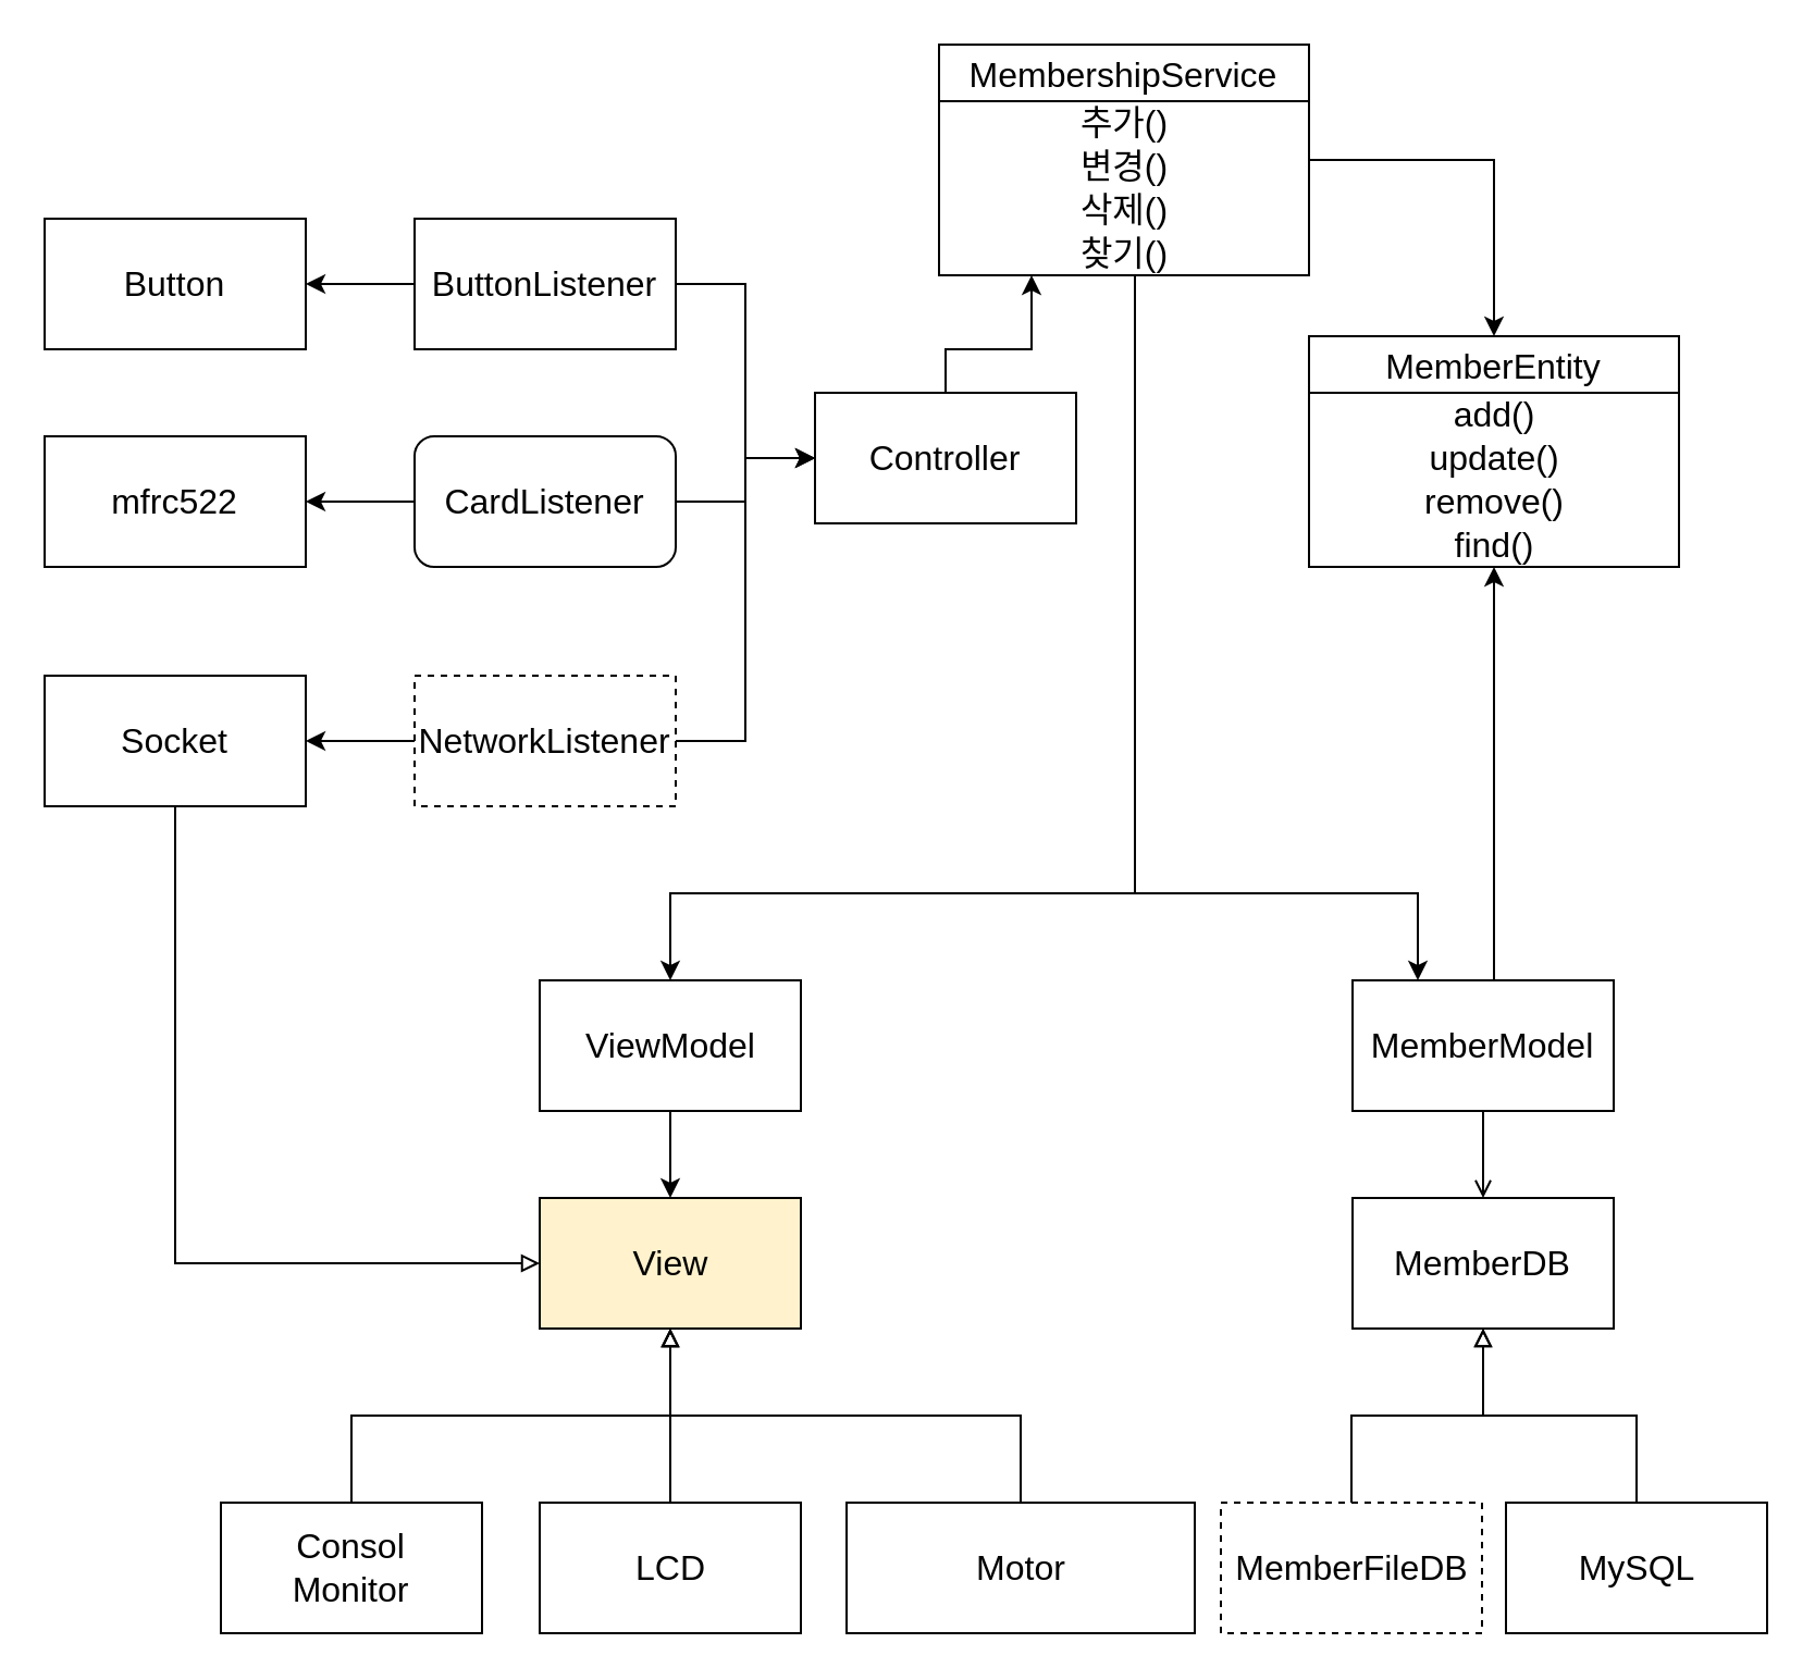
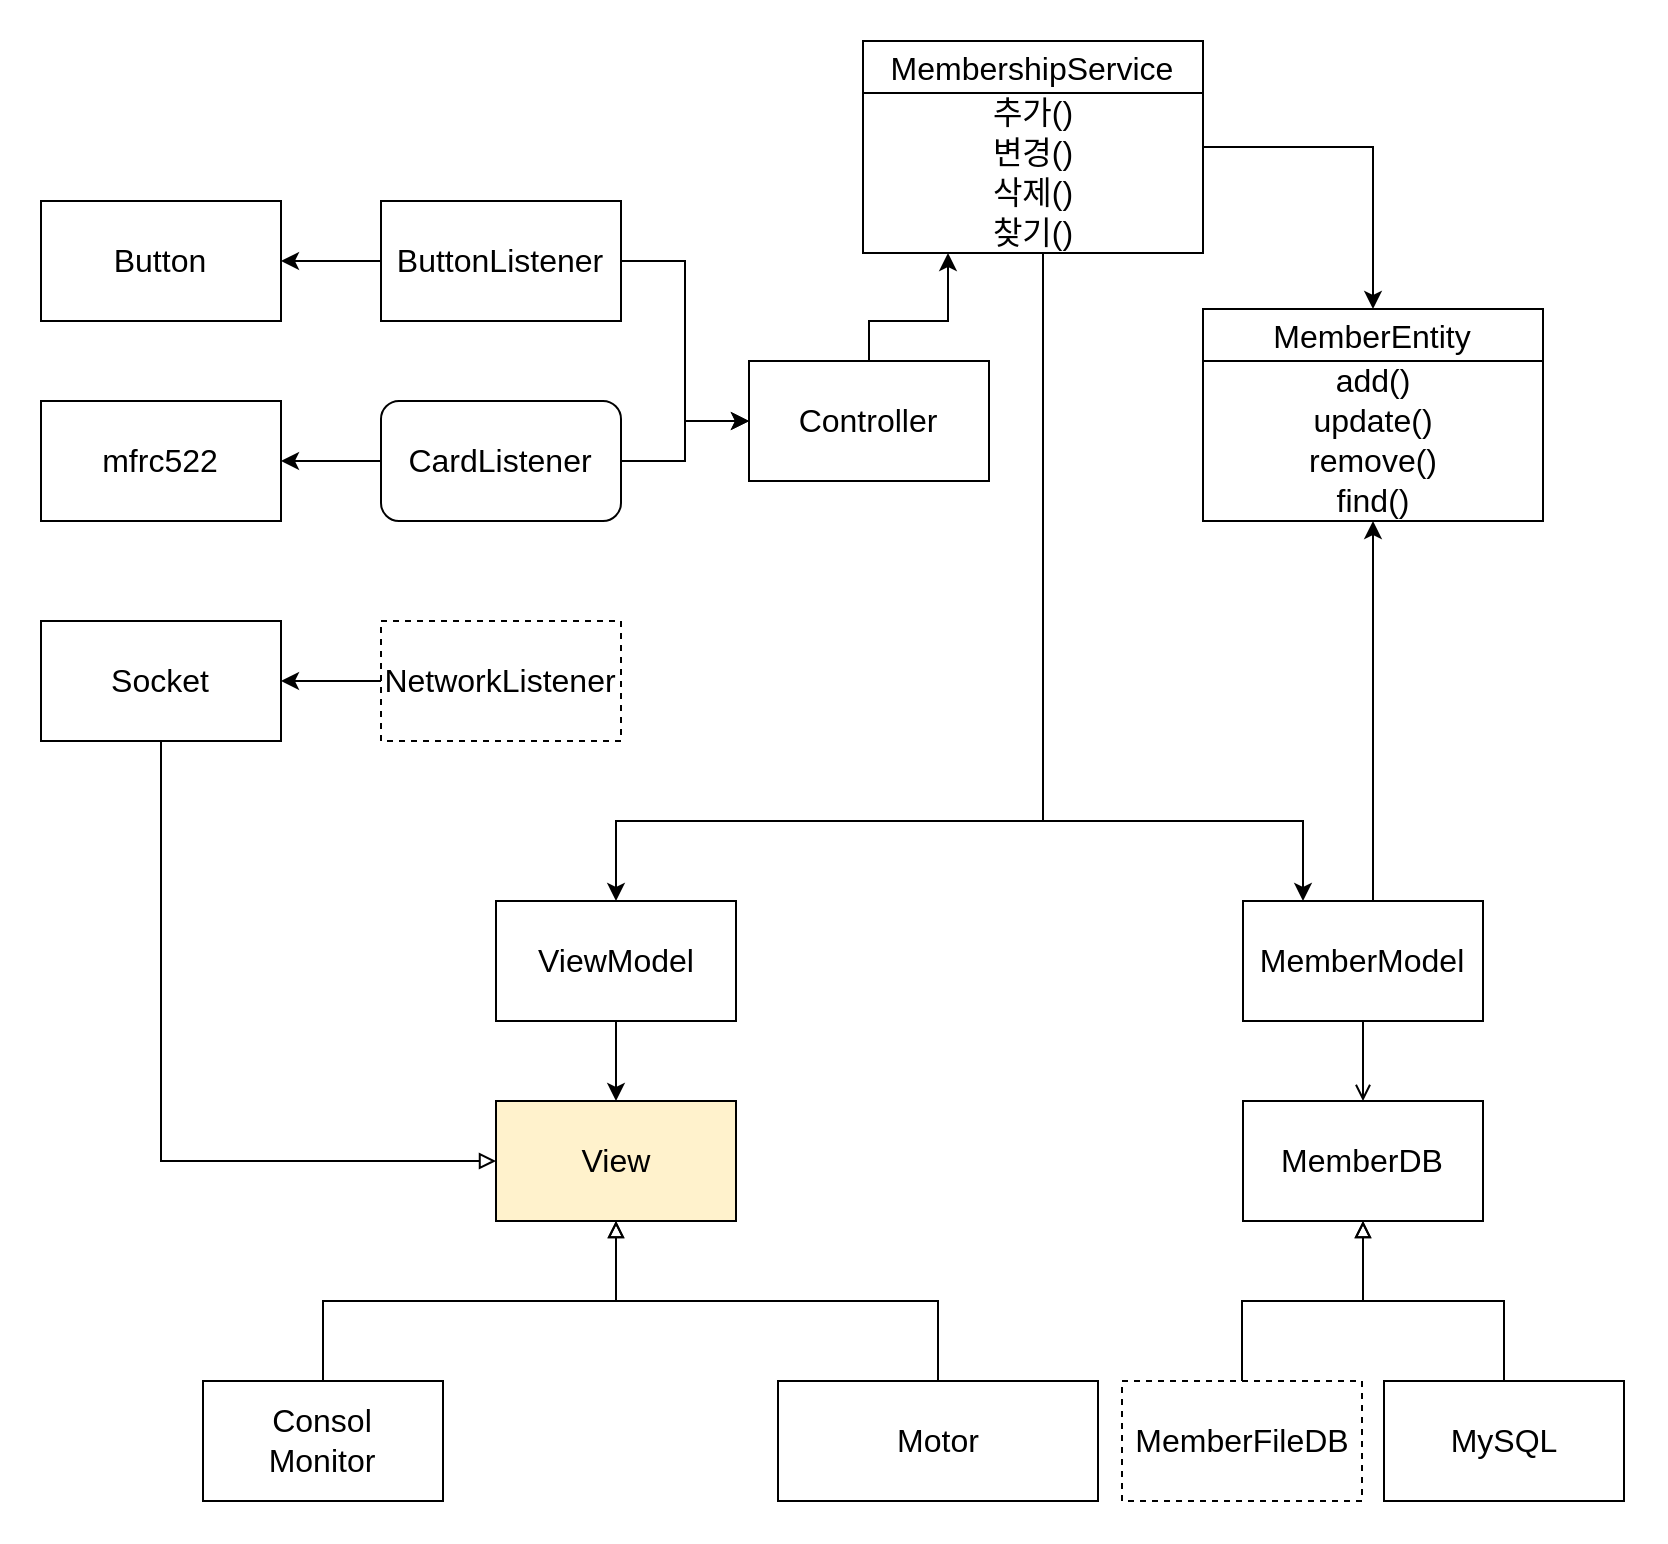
  <mxCell id="0" />
  <mxCell id="1" parent="0" />
  <mxCell id="2" style="edgeStyle=none;html=1;exitX=0;exitY=0.5;exitDx=0;exitDy=0;entryX=1;entryY=0.5;entryDx=0;entryDy=0;fontSize=16;" parent="1" source="4" target="14" edge="1"><mxGeometry relative="1" as="geometry" /></mxCell>
  <mxCell id="3" style="edgeStyle=orthogonalEdgeStyle;rounded=0;html=1;exitX=1;exitY=0.5;exitDx=0;exitDy=0;entryX=0;entryY=0.5;entryDx=0;entryDy=0;fontSize=16;" parent="1" source="4" target="6" edge="1"><mxGeometry relative="1" as="geometry" /></mxCell>
  <mxCell id="4" value="CardListener" style="whiteSpace=wrap;html=1;fontSize=16;rounded=1;" parent="1" vertex="1"><mxGeometry x="190" y="200" width="120" height="60" as="geometry" /></mxCell>
  <mxCell id="5" style="edgeStyle=orthogonalEdgeStyle;rounded=0;html=1;exitX=0.5;exitY=0;exitDx=0;exitDy=0;entryX=0.25;entryY=1;entryDx=0;entryDy=0;fontSize=16;" parent="1" source="6" target="24" edge="1"><mxGeometry relative="1" as="geometry"><mxPoint x="468.74" y="89.02" as="targetPoint" /><Array as="points"><mxPoint x="434" y="160" /><mxPoint x="474" y="160" /></Array></mxGeometry></mxCell>
  <mxCell id="6" value="Controller" style="whiteSpace=wrap;html=1;fontSize=16;" parent="1" vertex="1"><mxGeometry x="374" y="180" width="120" height="60" as="geometry" /></mxCell>
  <mxCell id="7" style="edgeStyle=orthogonalEdgeStyle;rounded=0;html=1;exitX=0.5;exitY=1;exitDx=0;exitDy=0;entryX=0.5;entryY=0;entryDx=0;entryDy=0;fontSize=16;" edge="1" parent="1" source="8" target="34"><mxGeometry relative="1" as="geometry" /></mxCell>
  <mxCell id="8" value="ViewModel" style="whiteSpace=wrap;html=1;fontSize=16;" parent="1" vertex="1"><mxGeometry x="247.5" y="450" width="120" height="60" as="geometry" /></mxCell>
  <mxCell id="9" style="edgeStyle=orthogonalEdgeStyle;rounded=0;html=1;exitX=0.75;exitY=0;exitDx=0;exitDy=0;entryX=0.5;entryY=1;entryDx=0;entryDy=0;fontSize=16;" edge="1" parent="1" source="11" target="29"><mxGeometry relative="1" as="geometry"><Array as="points"><mxPoint x="686" y="450" /></Array></mxGeometry></mxCell>
  <mxCell id="10" style="edgeStyle=orthogonalEdgeStyle;rounded=0;html=1;exitX=0.5;exitY=1;exitDx=0;exitDy=0;entryX=0.5;entryY=0;entryDx=0;entryDy=0;fontSize=16;endArrow=open;" edge="1" parent="1" source="11" target="35"><mxGeometry relative="1" as="geometry" /></mxCell>
  <mxCell id="11" value="MemberModel" style="whiteSpace=wrap;html=1;fontSize=16;" parent="1" vertex="1"><mxGeometry x="621" y="450" width="120" height="60" as="geometry" /></mxCell>
  <mxCell id="12" style="edgeStyle=orthogonalEdgeStyle;rounded=0;html=1;exitX=0.5;exitY=0;exitDx=0;exitDy=0;entryX=0.5;entryY=1;entryDx=0;entryDy=0;fontSize=16;endArrow=block;endFill=0;" edge="1" parent="1" source="13" target="35"><mxGeometry relative="1" as="geometry" /></mxCell>
  <mxCell id="13" value="MemberFileDB" style="whiteSpace=wrap;html=1;fontSize=16;dashed=1;" parent="1" vertex="1"><mxGeometry x="560.5" y="690" width="120" height="60" as="geometry" /></mxCell>
  <mxCell id="14" value="mfrc522" style="whiteSpace=wrap;html=1;fontSize=16;" parent="1" vertex="1"><mxGeometry x="20" y="200" width="120" height="60" as="geometry" /></mxCell>
- <mxCell id="15" style="edgeStyle=orthogonalEdgeStyle;rounded=0;html=1;exitX=0.5;exitY=0;exitDx=0;exitDy=0;entryX=0.5;entryY=1;entryDx=0;entryDy=0;fontSize=16;endArrow=block;endFill=0;" edge="1" parent="1" source="16" target="34"><mxGeometry relative="1" as="geometry" /></mxCell>
- <mxCell id="16" value="LCD" style="whiteSpace=wrap;html=1;fontSize=16;" parent="1" vertex="1"><mxGeometry x="247.5" y="690" width="120" height="60" as="geometry" /></mxCell>
  <mxCell id="17" value="Button" style="whiteSpace=wrap;html=1;fontSize=16;" parent="1" vertex="1"><mxGeometry x="20" y="100" width="120" height="60" as="geometry" /></mxCell>
  <mxCell id="18" style="edgeStyle=none;html=1;exitX=0;exitY=0.5;exitDx=0;exitDy=0;entryX=1;entryY=0.5;entryDx=0;entryDy=0;fontSize=16;" parent="1" source="20" target="17" edge="1"><mxGeometry relative="1" as="geometry" /></mxCell>
  <mxCell id="19" style="edgeStyle=orthogonalEdgeStyle;html=1;exitX=1;exitY=0.5;exitDx=0;exitDy=0;entryX=0;entryY=0.5;entryDx=0;entryDy=0;fontSize=16;rounded=0;" parent="1" source="20" target="6" edge="1"><mxGeometry relative="1" as="geometry" /></mxCell>
  <mxCell id="20" value="ButtonListener" style="whiteSpace=wrap;html=1;fontSize=16;" parent="1" vertex="1"><mxGeometry x="190" y="100" width="120" height="60" as="geometry" /></mxCell>
  <mxCell id="21" style="edgeStyle=orthogonalEdgeStyle;rounded=0;html=1;exitX=0.75;exitY=1;exitDx=0;exitDy=0;entryX=0.5;entryY=0;entryDx=0;entryDy=0;fontSize=16;" parent="1" source="24" target="8" edge="1"><mxGeometry relative="1" as="geometry"><Array as="points"><mxPoint x="521" y="126" /><mxPoint x="521" y="410" /><mxPoint x="308" y="410" /></Array></mxGeometry></mxCell>
  <mxCell id="22" style="edgeStyle=orthogonalEdgeStyle;rounded=0;html=1;exitX=0.75;exitY=1;exitDx=0;exitDy=0;entryX=0.25;entryY=0;entryDx=0;entryDy=0;fontSize=16;" parent="1" source="24" target="11" edge="1"><mxGeometry relative="1" as="geometry"><Array as="points"><mxPoint x="521" y="126" /><mxPoint x="521" y="410" /><mxPoint x="651" y="410" /></Array></mxGeometry></mxCell>
  <mxCell id="23" style="edgeStyle=orthogonalEdgeStyle;html=1;exitX=1;exitY=0.5;exitDx=0;exitDy=0;entryX=0.5;entryY=0;entryDx=0;entryDy=0;fontSize=16;rounded=0;" edge="1" parent="1" source="24" target="29"><mxGeometry relative="1" as="geometry" /></mxCell>
  <mxCell id="24" value="MembershipService" style="swimlane;fontStyle=0;childLayout=stackLayout;horizontal=1;startSize=26;horizontalStack=0;resizeParent=1;resizeParentMax=0;resizeLast=0;collapsible=1;marginBottom=0;fontSize=16;" parent="1" vertex="1"><mxGeometry x="431" y="20" width="170" height="106" as="geometry" /></mxCell>
  <mxCell id="25" value="추가()" style="text;html=1;align=center;verticalAlign=middle;resizable=0;points=[];autosize=1;strokeColor=none;fillColor=none;fontSize=16;" parent="24" vertex="1"><mxGeometry y="26" width="170" height="20" as="geometry" /></mxCell>
  <mxCell id="26" value="변경()" style="text;html=1;align=center;verticalAlign=middle;resizable=0;points=[];autosize=1;strokeColor=none;fillColor=none;fontSize=16;" parent="24" vertex="1"><mxGeometry y="46" width="170" height="20" as="geometry" /></mxCell>
  <mxCell id="27" value="삭제()" style="text;html=1;align=center;verticalAlign=middle;resizable=0;points=[];autosize=1;strokeColor=none;fillColor=none;fontSize=16;" vertex="1" parent="24"><mxGeometry y="66" width="170" height="20" as="geometry" /></mxCell>
  <mxCell id="28" value="찾기()" style="text;html=1;align=center;verticalAlign=middle;resizable=0;points=[];autosize=1;strokeColor=none;fillColor=none;fontSize=16;" vertex="1" parent="24"><mxGeometry y="86" width="170" height="20" as="geometry" /></mxCell>
  <mxCell id="29" value="MemberEntity" style="swimlane;fontStyle=0;childLayout=stackLayout;horizontal=1;startSize=26;horizontalStack=0;resizeParent=1;resizeParentMax=0;resizeLast=0;collapsible=1;marginBottom=0;fontSize=16;" vertex="1" parent="1"><mxGeometry x="601" y="154" width="170" height="106" as="geometry" /></mxCell>
  <mxCell id="30" value="add()" style="text;html=1;align=center;verticalAlign=middle;resizable=0;points=[];autosize=1;strokeColor=none;fillColor=none;fontSize=16;" vertex="1" parent="29"><mxGeometry y="26" width="170" height="20" as="geometry" /></mxCell>
  <mxCell id="31" value="update()" style="text;html=1;align=center;verticalAlign=middle;resizable=0;points=[];autosize=1;strokeColor=none;fillColor=none;fontSize=16;" vertex="1" parent="29"><mxGeometry y="46" width="170" height="20" as="geometry" /></mxCell>
  <mxCell id="32" value="remove()" style="text;html=1;align=center;verticalAlign=middle;resizable=0;points=[];autosize=1;strokeColor=none;fillColor=none;fontSize=16;" vertex="1" parent="29"><mxGeometry y="66" width="170" height="20" as="geometry" /></mxCell>
  <mxCell id="33" value="find()" style="text;html=1;align=center;verticalAlign=middle;resizable=0;points=[];autosize=1;strokeColor=none;fillColor=none;fontSize=16;" vertex="1" parent="29"><mxGeometry y="86" width="170" height="20" as="geometry" /></mxCell>
  <mxCell id="34" value="View" style="whiteSpace=wrap;html=1;fontSize=16;fillColor=#fff2cc;" vertex="1" parent="1"><mxGeometry x="247.5" y="550" width="120" height="60" as="geometry" /></mxCell>
  <mxCell id="35" value="MemberDB" style="whiteSpace=wrap;html=1;fontSize=16;" vertex="1" parent="1"><mxGeometry x="621" y="550" width="120" height="60" as="geometry" /></mxCell>
  <mxCell id="36" style="edgeStyle=orthogonalEdgeStyle;rounded=0;html=1;exitX=0.5;exitY=0;exitDx=0;exitDy=0;entryX=0.5;entryY=1;entryDx=0;entryDy=0;fontSize=16;endArrow=block;endFill=0;" edge="1" parent="1" source="37" target="34"><mxGeometry relative="1" as="geometry" /></mxCell>
  <mxCell id="37" value="Consol&lt;br&gt;Monitor" style="whiteSpace=wrap;html=1;fontSize=16;" vertex="1" parent="1"><mxGeometry x="101" y="690" width="120" height="60" as="geometry" /></mxCell>
  <mxCell id="38" style="edgeStyle=orthogonalEdgeStyle;rounded=0;html=1;exitX=0.5;exitY=0;exitDx=0;exitDy=0;entryX=0.5;entryY=1;entryDx=0;entryDy=0;fontSize=16;endArrow=block;endFill=0;" edge="1" parent="1" source="39" target="35"><mxGeometry relative="1" as="geometry" /></mxCell>
  <mxCell id="39" value="MySQL" style="whiteSpace=wrap;html=1;fontSize=16;" vertex="1" parent="1"><mxGeometry x="691.5" y="690" width="120" height="60" as="geometry" /></mxCell>
  <mxCell id="40" style="edgeStyle=orthogonalEdgeStyle;rounded=0;html=1;exitX=0.5;exitY=0;exitDx=0;exitDy=0;entryX=0.5;entryY=1;entryDx=0;entryDy=0;fontSize=16;endArrow=block;endFill=0;" edge="1" parent="1" source="41" target="34"><mxGeometry relative="1" as="geometry" /></mxCell>
  <mxCell id="41" value="Motor" style="whiteSpace=wrap;html=1;fontSize=16;" vertex="1" parent="1"><mxGeometry x="388.5" y="690" width="160" height="60" as="geometry" /></mxCell>
  <mxCell id="42" style="edgeStyle=none;html=1;exitX=0;exitY=0.5;exitDx=0;exitDy=0;entryX=1;entryY=0.5;entryDx=0;entryDy=0;fontSize=16;" edge="1" source="44" target="46" parent="1"><mxGeometry relative="1" as="geometry" /></mxCell>
- <mxCell id="43" style="edgeStyle=orthogonalEdgeStyle;rounded=0;html=1;exitX=1;exitY=0.5;exitDx=0;exitDy=0;entryX=0;entryY=0.5;entryDx=0;entryDy=0;fontSize=16;endArrow=classic;endFill=1;" edge="1" parent="1" source="44" target="6"><mxGeometry relative="1" as="geometry" /></mxCell>
  <mxCell id="44" value="NetworkListener" style="whiteSpace=wrap;html=1;fontSize=16;dashed=1;" vertex="1" parent="1"><mxGeometry x="190" y="310" width="120" height="60" as="geometry" /></mxCell>
  <mxCell id="45" style="edgeStyle=orthogonalEdgeStyle;rounded=0;html=1;exitX=0.5;exitY=1;exitDx=0;exitDy=0;entryX=0;entryY=0.5;entryDx=0;entryDy=0;fontSize=16;endArrow=block;endFill=0;" edge="1" parent="1" source="46" target="34"><mxGeometry relative="1" as="geometry" /></mxCell>
  <mxCell id="46" value="Socket" style="whiteSpace=wrap;html=1;fontSize=16;" vertex="1" parent="1"><mxGeometry x="20" y="310" width="120" height="60" as="geometry" /></mxCell>
